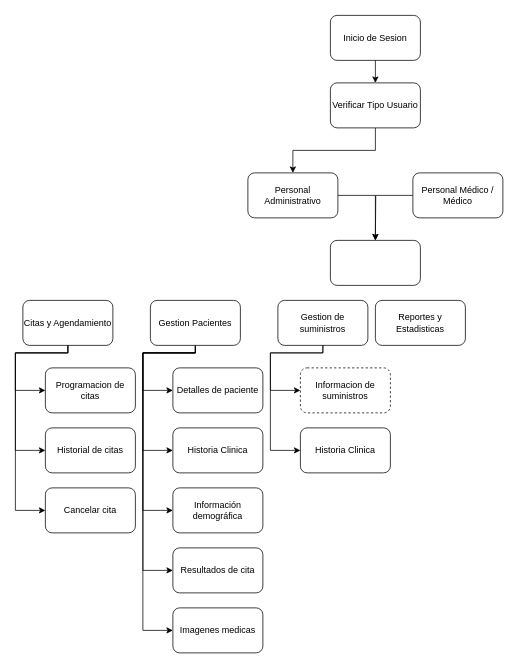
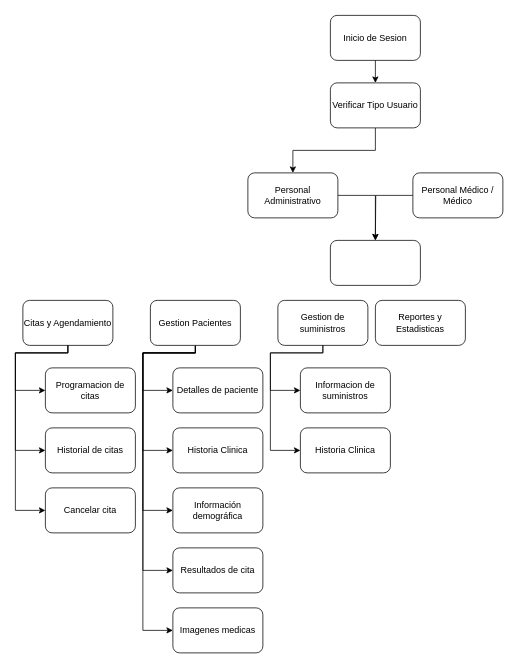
  <mxCell id="0" />
  <mxCell id="1" parent="0" />
  <mxCell id="2" value="Inicio de Sesion" style="rounded=1;whiteSpace=wrap;html=1;" vertex="1" parent="1"><mxGeometry x="440" y="20" width="120" height="60" as="geometry" /></mxCell>
  <mxCell id="3" style="edgeStyle=orthogonalEdgeStyle;rounded=0;orthogonalLoop=1;jettySize=auto;html=1;entryX=0.5;entryY=0;entryDx=0;entryDy=0;" edge="1" parent="1" source="4" target="7"><mxGeometry relative="1" as="geometry" /></mxCell>
  <mxCell id="4" value="Verificar Tipo Usuario" style="rounded=1;whiteSpace=wrap;html=1;" vertex="1" parent="1"><mxGeometry x="440" y="110" width="120" height="60" as="geometry" /></mxCell>
  <mxCell id="5" value="" style="endArrow=classic;html=1;rounded=0;exitX=0.5;exitY=1;exitDx=0;exitDy=0;" edge="1" parent="1" source="2" target="4"><mxGeometry width="50" height="50" relative="1" as="geometry"><mxPoint x="320" y="430" as="sourcePoint" /><mxPoint x="370" y="380" as="targetPoint" /></mxGeometry></mxCell>
  <mxCell id="6" style="edgeStyle=orthogonalEdgeStyle;rounded=0;orthogonalLoop=1;jettySize=auto;html=1;exitX=1;exitY=0.5;exitDx=0;exitDy=0;entryX=0.5;entryY=0;entryDx=0;entryDy=0;" edge="1" parent="1" source="7" target="10"><mxGeometry relative="1" as="geometry" /></mxCell>
  <mxCell id="7" value="Personal Administrativo" style="rounded=1;whiteSpace=wrap;html=1;" vertex="1" parent="1"><mxGeometry x="330" y="230" width="120" height="60" as="geometry" /></mxCell>
  <mxCell id="8" style="edgeStyle=orthogonalEdgeStyle;rounded=0;orthogonalLoop=1;jettySize=auto;html=1;exitX=0;exitY=0.5;exitDx=0;exitDy=0;" edge="1" parent="1" source="9"><mxGeometry relative="1" as="geometry"><mxPoint x="500" y="320" as="targetPoint" /></mxGeometry></mxCell>
  <mxCell id="9" value="Personal Médico / Médico" style="rounded=1;whiteSpace=wrap;html=1;" vertex="1" parent="1"><mxGeometry x="550" y="230" width="120" height="60" as="geometry" /></mxCell>
  <mxCell id="10" value="" style="rounded=1;whiteSpace=wrap;html=1;" vertex="1" parent="1"><mxGeometry x="440" y="320" width="120" height="60" as="geometry" /></mxCell>
  <mxCell id="11" style="edgeStyle=orthogonalEdgeStyle;rounded=0;orthogonalLoop=1;jettySize=auto;html=1;exitX=0.5;exitY=1;exitDx=0;exitDy=0;entryX=0;entryY=0.5;entryDx=0;entryDy=0;" edge="1" parent="1" source="16" target="24"><mxGeometry relative="1" as="geometry"><Array as="points"><mxPoint x="260" y="470" /><mxPoint x="190" y="470" /><mxPoint x="190" y="840" /></Array></mxGeometry></mxCell>
  <mxCell id="12" style="edgeStyle=orthogonalEdgeStyle;rounded=0;orthogonalLoop=1;jettySize=auto;html=1;exitX=0.5;exitY=1;exitDx=0;exitDy=0;entryX=0;entryY=0.5;entryDx=0;entryDy=0;" edge="1" parent="1" source="16" target="22"><mxGeometry relative="1" as="geometry"><Array as="points"><mxPoint x="260" y="470" /><mxPoint x="190" y="470" /><mxPoint x="190" y="760" /></Array></mxGeometry></mxCell>
  <mxCell id="13" style="edgeStyle=orthogonalEdgeStyle;rounded=0;orthogonalLoop=1;jettySize=auto;html=1;exitX=0.5;exitY=1;exitDx=0;exitDy=0;entryX=0;entryY=0.5;entryDx=0;entryDy=0;" edge="1" parent="1" source="16" target="23"><mxGeometry relative="1" as="geometry"><Array as="points"><mxPoint x="260" y="470" /><mxPoint x="190" y="470" /><mxPoint x="190" y="680" /></Array></mxGeometry></mxCell>
  <mxCell id="14" style="edgeStyle=orthogonalEdgeStyle;rounded=0;orthogonalLoop=1;jettySize=auto;html=1;exitX=0.5;exitY=1;exitDx=0;exitDy=0;entryX=0;entryY=0.5;entryDx=0;entryDy=0;" edge="1" parent="1" source="16" target="21"><mxGeometry relative="1" as="geometry"><Array as="points"><mxPoint x="260" y="470" /><mxPoint x="190" y="470" /><mxPoint x="190" y="600" /></Array></mxGeometry></mxCell>
  <mxCell id="15" style="edgeStyle=orthogonalEdgeStyle;rounded=0;orthogonalLoop=1;jettySize=auto;html=1;exitX=0.5;exitY=1;exitDx=0;exitDy=0;entryX=0;entryY=0.5;entryDx=0;entryDy=0;" edge="1" parent="1" source="16" target="20"><mxGeometry relative="1" as="geometry"><Array as="points"><mxPoint x="260" y="470" /><mxPoint x="190" y="470" /><mxPoint x="190" y="520" /></Array></mxGeometry></mxCell>
  <mxCell id="16" value="Gestion Pacientes" style="rounded=1;whiteSpace=wrap;html=1;" vertex="1" parent="1"><mxGeometry x="200" y="400" width="120" height="60" as="geometry" /></mxCell>
  <mxCell id="17" value="Gestion de suministros" style="rounded=1;whiteSpace=wrap;html=1;" vertex="1" parent="1"><mxGeometry x="370" y="400" width="120" height="60" as="geometry" /></mxCell>
  <mxCell id="18" value="Reportes y Estadisticas" style="rounded=1;whiteSpace=wrap;html=1;" vertex="1" parent="1"><mxGeometry x="500" y="400" width="120" height="60" as="geometry" /></mxCell>
  <mxCell id="19" value="Citas y Agendamiento" style="rounded=1;whiteSpace=wrap;html=1;" vertex="1" parent="1"><mxGeometry x="30" y="400" width="120" height="60" as="geometry" /></mxCell>
  <mxCell id="20" value="Detalles de paciente" style="rounded=1;whiteSpace=wrap;html=1;" vertex="1" parent="1"><mxGeometry x="230" y="490" width="120" height="60" as="geometry" /></mxCell>
  <mxCell id="21" value="Historia Clinica" style="rounded=1;whiteSpace=wrap;html=1;" vertex="1" parent="1"><mxGeometry x="230" y="570" width="120" height="60" as="geometry" /></mxCell>
  <mxCell id="22" value="Resultados de cita " style="rounded=1;whiteSpace=wrap;html=1;" vertex="1" parent="1"><mxGeometry x="230" y="730" width="120" height="60" as="geometry" /></mxCell>
  <mxCell id="23" value="Información demográfica" style="rounded=1;whiteSpace=wrap;html=1;" vertex="1" parent="1"><mxGeometry x="230" y="650" width="120" height="60" as="geometry" /></mxCell>
  <mxCell id="24" value="Imagenes medicas" style="rounded=1;whiteSpace=wrap;html=1;" vertex="1" parent="1"><mxGeometry x="230" y="810" width="120" height="60" as="geometry" /></mxCell>
  <mxCell id="25" style="edgeStyle=orthogonalEdgeStyle;rounded=0;orthogonalLoop=1;jettySize=auto;html=1;exitX=0.5;exitY=1;exitDx=0;exitDy=0;entryX=0;entryY=0.5;entryDx=0;entryDy=0;" edge="1" parent="1" target="28"><mxGeometry relative="1" as="geometry"><mxPoint x="90" y="460" as="sourcePoint" /><Array as="points"><mxPoint x="90" y="470" /><mxPoint x="20" y="470" /><mxPoint x="20" y="600" /></Array></mxGeometry></mxCell>
  <mxCell id="26" style="edgeStyle=orthogonalEdgeStyle;rounded=0;orthogonalLoop=1;jettySize=auto;html=1;exitX=0.5;exitY=1;exitDx=0;exitDy=0;entryX=0;entryY=0.5;entryDx=0;entryDy=0;" edge="1" parent="1" target="27"><mxGeometry relative="1" as="geometry"><mxPoint x="90" y="460" as="sourcePoint" /><Array as="points"><mxPoint x="90" y="470" /><mxPoint x="20" y="470" /><mxPoint x="20" y="520" /></Array></mxGeometry></mxCell>
  <mxCell id="27" value="Programacion de citas" style="rounded=1;whiteSpace=wrap;html=1;" vertex="1" parent="1"><mxGeometry x="60" y="490" width="120" height="60" as="geometry" /></mxCell>
  <mxCell id="28" value="Historial de citas" style="rounded=1;whiteSpace=wrap;html=1;" vertex="1" parent="1"><mxGeometry x="60" y="570" width="120" height="60" as="geometry" /></mxCell>
  <mxCell id="29" style="edgeStyle=orthogonalEdgeStyle;rounded=0;orthogonalLoop=1;jettySize=auto;html=1;exitX=0.5;exitY=1;exitDx=0;exitDy=0;entryX=0;entryY=0.5;entryDx=0;entryDy=0;" edge="1" parent="1" target="30" source="19"><mxGeometry relative="1" as="geometry"><mxPoint x="90" y="570" as="sourcePoint" /><Array as="points"><mxPoint x="90" y="470" /><mxPoint x="20" y="470" /><mxPoint x="20" y="680" /></Array></mxGeometry></mxCell>
  <mxCell id="30" value="Cancelar cita" style="rounded=1;whiteSpace=wrap;html=1;" vertex="1" parent="1"><mxGeometry x="60" y="650" width="120" height="60" as="geometry" /></mxCell>
  <mxCell id="31" style="edgeStyle=orthogonalEdgeStyle;rounded=0;orthogonalLoop=1;jettySize=auto;html=1;exitX=0.5;exitY=1;exitDx=0;exitDy=0;entryX=0;entryY=0.5;entryDx=0;entryDy=0;" edge="1" parent="1" target="34"><mxGeometry relative="1" as="geometry"><mxPoint x="430" y="460" as="sourcePoint" /><Array as="points"><mxPoint x="430" y="470" /><mxPoint x="360" y="470" /><mxPoint x="360" y="600" /></Array></mxGeometry></mxCell>
  <mxCell id="32" style="edgeStyle=orthogonalEdgeStyle;rounded=0;orthogonalLoop=1;jettySize=auto;html=1;exitX=0.5;exitY=1;exitDx=0;exitDy=0;entryX=0;entryY=0.5;entryDx=0;entryDy=0;" edge="1" parent="1" target="33"><mxGeometry relative="1" as="geometry"><mxPoint x="430" y="460" as="sourcePoint" /><Array as="points"><mxPoint x="430" y="470" /><mxPoint x="360" y="470" /><mxPoint x="360" y="520" /></Array></mxGeometry></mxCell>
- <mxCell id="33" value="Informacion de suministros" style="rounded=1;whiteSpace=wrap;html=1;dashed=1;" vertex="1" parent="1"><mxGeometry x="400" y="490" width="120" height="60" as="geometry" /></mxCell>
+ <mxCell id="33" value="Informacion de suministros" style="rounded=1;whiteSpace=wrap;html=1;" vertex="1" parent="1"><mxGeometry x="400" y="490" width="120" height="60" as="geometry" /></mxCell>
  <mxCell id="34" value="Historia Clinica" style="rounded=1;whiteSpace=wrap;html=1;" vertex="1" parent="1"><mxGeometry x="400" y="570" width="120" height="60" as="geometry" /></mxCell>
